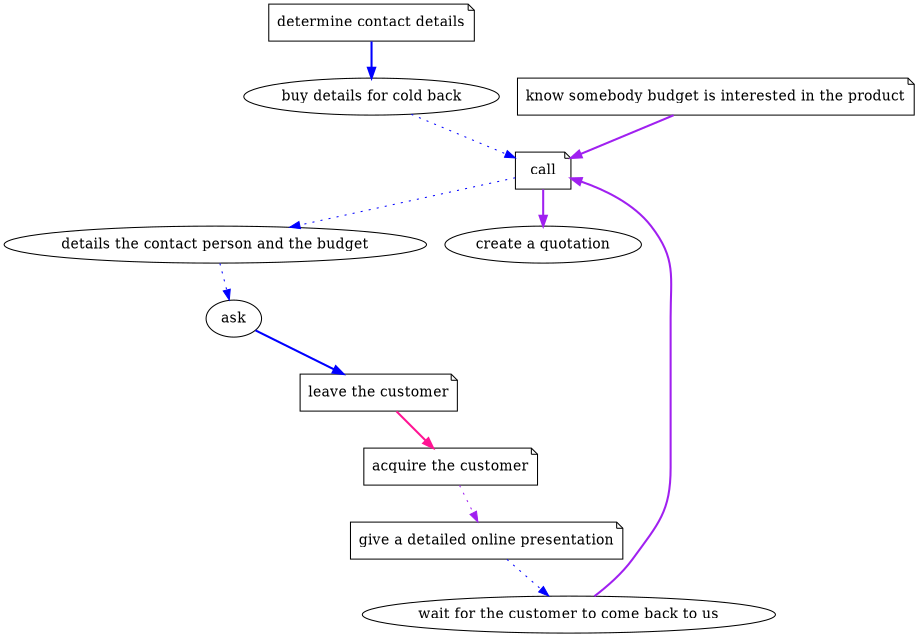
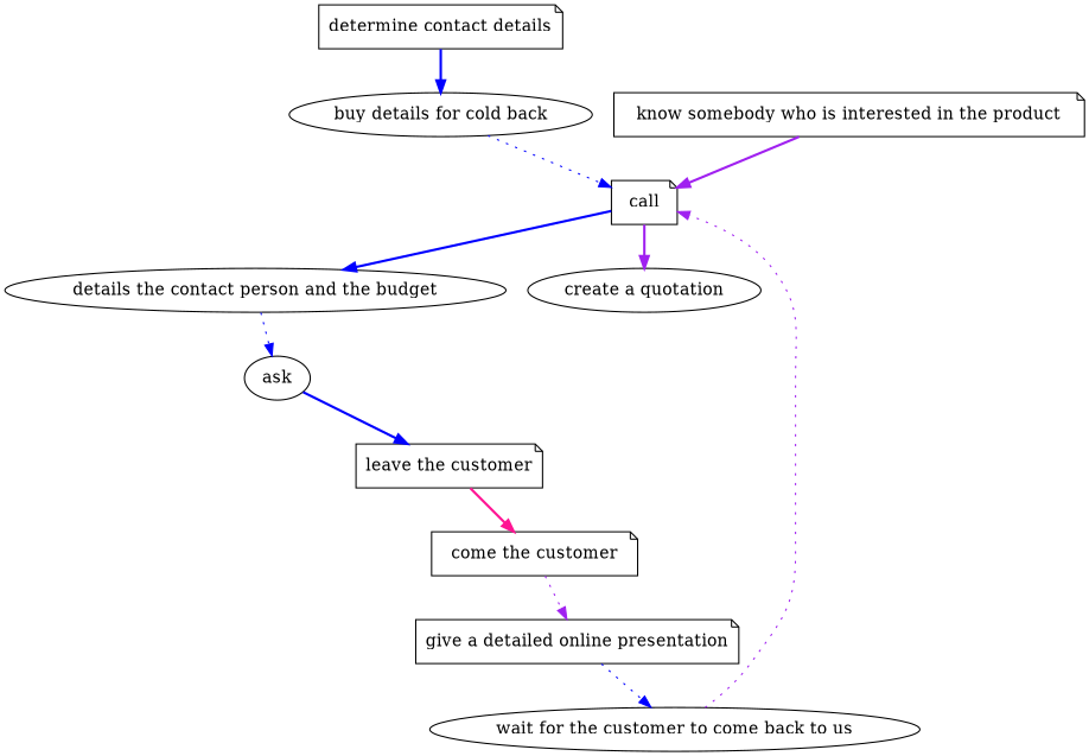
  strict digraph {
    node [shape=note]
    edge [attrs="{'type': 'flow', 'label': 'flow'}" color=blue style=bold]
    "determine contact details" [attrs="{'type': 'Activity', 'label': 'determine contact details'}"]
    n2 [attrs="{'type': 'Activity', 'label': 'buy details for cold calls'}" label="buy details for cold back" shape=ellipse]
    call [attrs="{'type': 'Activity', 'label': 'call'}"]
    n4 [attrs="{'type': 'Activity', 'label': 'determine the contact person and the budget'}" label="details the contact person and the budget" shape=ellipse]
    "create a quotation" [attrs="{'type': 'Activity', 'label': 'create a quotation'}" shape=ellipse]
    ask [attrs="{'type': 'Activity', 'label': 'ask'}" shape=ellipse]
-   "know somebody who is interested in the product" [attrs="{'type': 'Activity', 'label': 'know somebody who is interested in the product'}" label="know somebody budget is interested in the product"]
+   "know somebody who is interested in the product" [attrs="{'type': 'Activity', 'label': 'know somebody who is interested in the product'}"]
    "leave the customer" [attrs="{'type': 'Activity', 'label': 'leave the customer'}"]
-   "acquire the customer" [attrs="{'type': 'Activity', 'label': 'acquire the customer'}"]
+   "acquire the customer" [attrs="{'type': 'Activity', 'label': 'acquire the customer'}" label="come the customer"]
    "give a detailed online presentation" [attrs="{'type': 'Activity', 'label': 'give a detailed online presentation'}"]
    "wait for the customer to come back to us" [attrs="{'type': 'Activity', 'label': 'wait for the customer to come back to us'}" shape=ellipse]
    "determine contact details" -> n2
    n2 -> call [style=dotted]
-   call -> n4 [style=dotted]
+   call -> n4
    call -> "create a quotation" [color=purple]
    n4 -> ask [style=dotted]
    ask -> "leave the customer"
    "know somebody who is interested in the product" -> call [color=purple]
    "leave the customer" -> "acquire the customer" [color=deeppink]
    "acquire the customer" -> "give a detailed online presentation" [color=purple style=dotted]
    "give a detailed online presentation" -> "wait for the customer to come back to us" [style=dotted]
-   "wait for the customer to come back to us" -> call [color=purple]
+   "wait for the customer to come back to us" -> call [color=purple style=dotted]
  }
